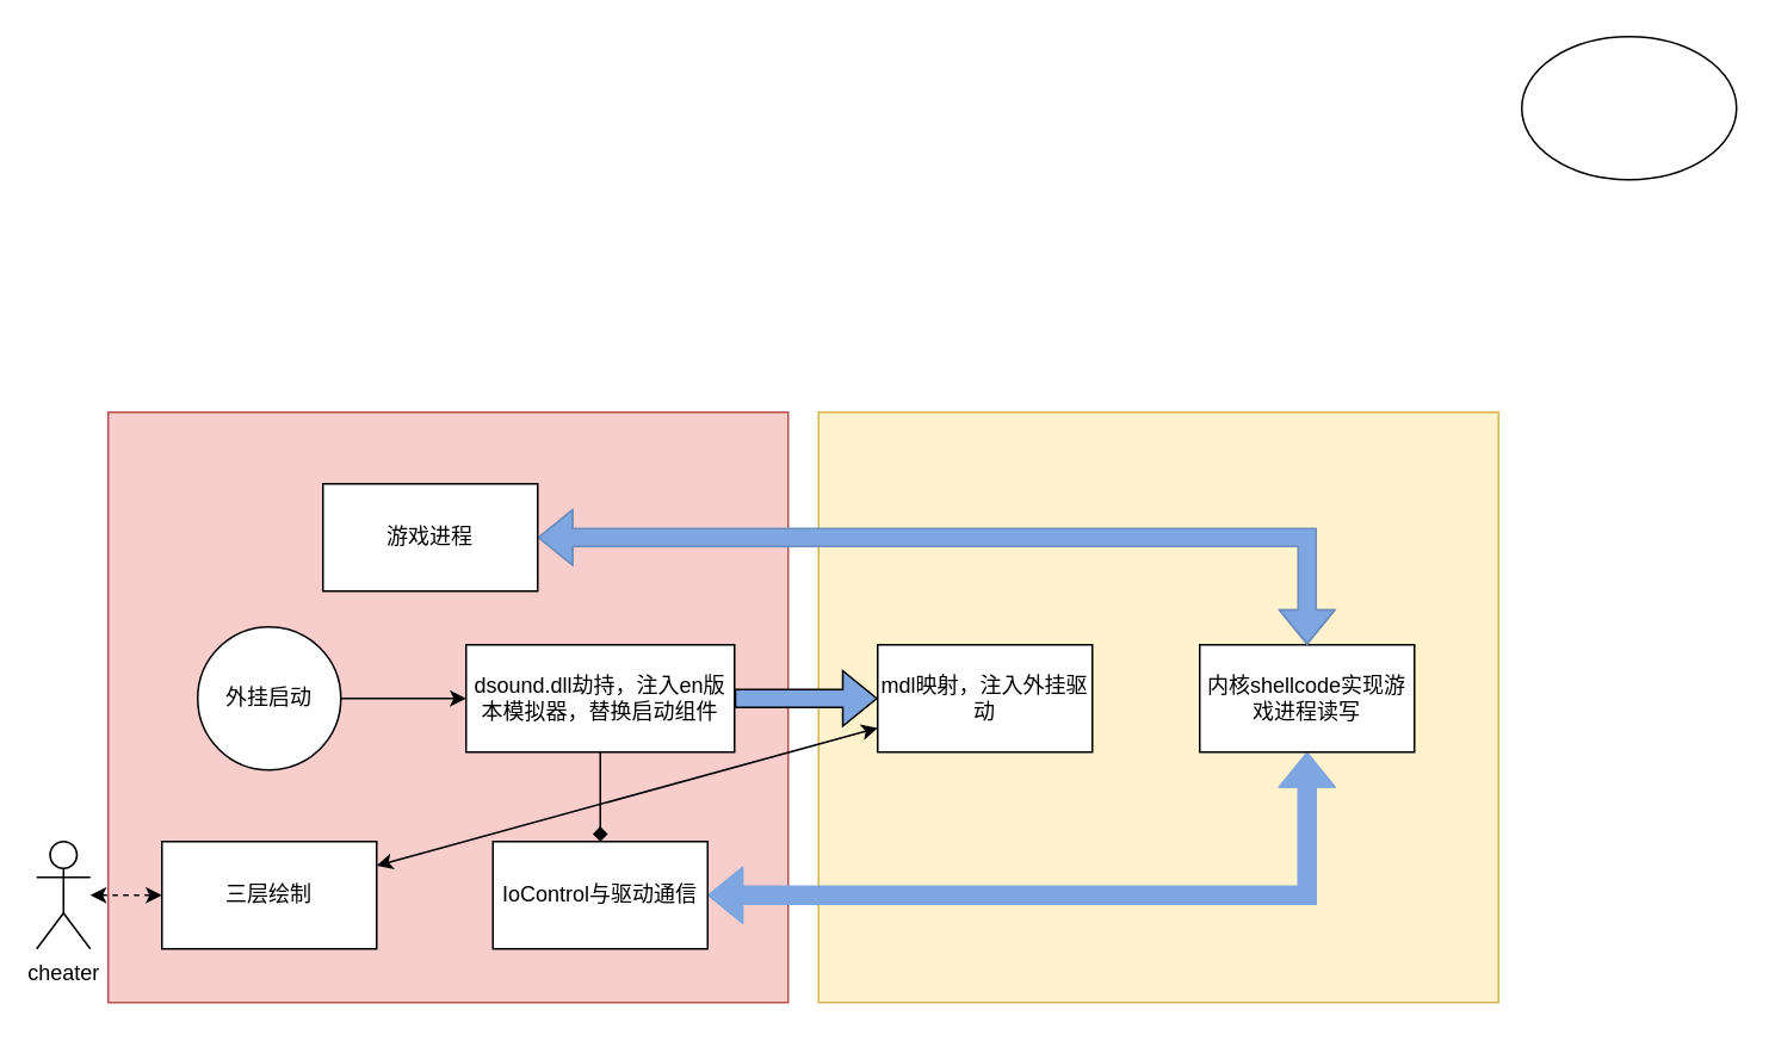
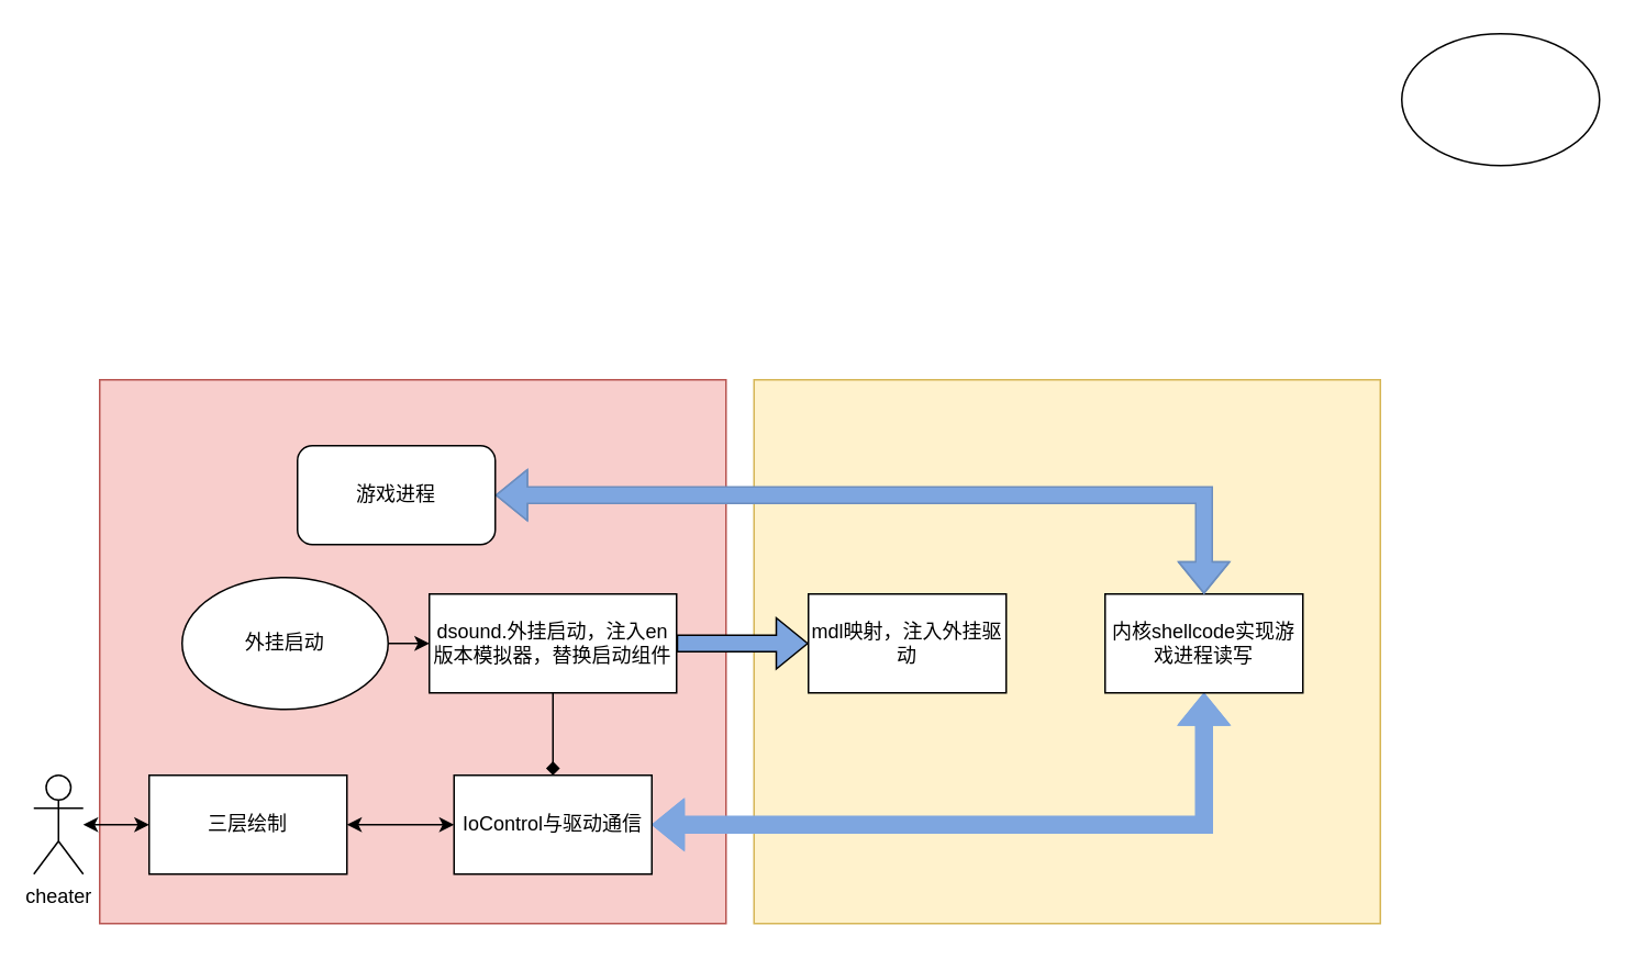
  <mxCell id="0" />
  <mxCell id="1" parent="0" />
  <mxCell id="2" value="" style="rounded=0;whiteSpace=wrap;html=1;fillColor=#fff2cc;strokeColor=#d6b656;" vertex="1" parent="1"><mxGeometry x="457" y="230" width="380" height="330" as="geometry" /></mxCell>
  <mxCell id="3" value="" style="rounded=0;whiteSpace=wrap;html=1;fillColor=#f8cecc;strokeColor=#b85450;" vertex="1" parent="1"><mxGeometry x="60" y="230" width="380" height="330" as="geometry" /></mxCell>
  <mxCell id="4" value="" style="edgeStyle=orthogonalEdgeStyle;rounded=0;orthogonalLoop=1;jettySize=auto;html=1;" edge="1" parent="1" source="5" target="8"><mxGeometry relative="1" as="geometry" /></mxCell>
- <mxCell id="5" value="外挂启动" style="ellipse;whiteSpace=wrap;html=1;aspect=fixed;" vertex="1" parent="1"><mxGeometry x="110" y="350" width="80" height="80" as="geometry" /></mxCell>
+ <mxCell id="5" value="外挂启动" style="ellipse;whiteSpace=wrap;html=1;aspect=fixed;" vertex="1" parent="1"><mxGeometry x="110" y="350" width="125" height="80" as="geometry" /></mxCell>
  <mxCell id="6" value="" style="edgeStyle=orthogonalEdgeStyle;rounded=0;orthogonalLoop=1;jettySize=auto;html=1;shape=flexArrow;fillColor=#7EA6E0;" edge="1" parent="1" source="8" target="9"><mxGeometry relative="1" as="geometry" /></mxCell>
  <mxCell id="7" value="" style="edgeStyle=orthogonalEdgeStyle;rounded=0;orthogonalLoop=1;jettySize=auto;html=1;endArrow=diamond;" edge="1" parent="1" source="8" target="12"><mxGeometry relative="1" as="geometry" /></mxCell>
- <mxCell id="8" value="dsound.dll劫持，注入en版本模拟器，替换启动组件" style="whiteSpace=wrap;html=1;" vertex="1" parent="1"><mxGeometry x="260" y="360" width="150" height="60" as="geometry" /></mxCell>
+ <mxCell id="8" value="dsound.外挂启动，注入en版本模拟器，替换启动组件" style="whiteSpace=wrap;html=1;" vertex="1" parent="1"><mxGeometry x="260" y="360" width="150" height="60" as="geometry" /></mxCell>
  <mxCell id="9" value="mdl映射，注入外挂驱动" style="whiteSpace=wrap;html=1;" vertex="1" parent="1"><mxGeometry x="490" y="360" width="120" height="60" as="geometry" /></mxCell>
  <mxCell id="10" style="edgeStyle=orthogonalEdgeStyle;rounded=0;orthogonalLoop=1;jettySize=auto;html=1;exitX=0.5;exitY=1;exitDx=0;exitDy=0;entryX=1;entryY=0.5;entryDx=0;entryDy=0;startArrow=classic;startFill=1;shape=flexArrow;strokeColor=#7EA6E0;fillColor=#7EA6E0;" edge="1" parent="1" source="11" target="12"><mxGeometry relative="1" as="geometry" /></mxCell>
  <mxCell id="11" value="内核shellcode实现游戏进程读写" style="whiteSpace=wrap;html=1;" vertex="1" parent="1"><mxGeometry x="670" y="360" width="120" height="60" as="geometry" /></mxCell>
  <mxCell id="12" value="IoControl与驱动通信" style="whiteSpace=wrap;html=1;" vertex="1" parent="1"><mxGeometry x="275" y="470" width="120" height="60" as="geometry" /></mxCell>
- <mxCell id="13" value="" style="rounded=0;orthogonalLoop=1;jettySize=auto;html=1;startArrow=classic;startFill=1;" edge="1" parent="1" source="14" target="9"><mxGeometry relative="1" as="geometry" /></mxCell>
+ <mxCell id="13" value="" style="rounded=0;orthogonalLoop=1;jettySize=auto;html=1;startArrow=classic;startFill=1;" edge="1" parent="1" source="14" target="12"><mxGeometry relative="1" as="geometry" /></mxCell>
  <mxCell id="14" value="三层绘制" style="rounded=0;whiteSpace=wrap;html=1;" vertex="1" parent="1"><mxGeometry x="90" y="470" width="120" height="60" as="geometry" /></mxCell>
  <mxCell id="15" style="edgeStyle=orthogonalEdgeStyle;rounded=0;orthogonalLoop=1;jettySize=auto;html=1;exitX=1;exitY=0.5;exitDx=0;exitDy=0;entryX=0.5;entryY=0;entryDx=0;entryDy=0;startArrow=classic;startFill=1;fillColor=#7EA6E0;strokeColor=#6c8ebf;shape=flexArrow;" edge="1" parent="1" source="16" target="11"><mxGeometry relative="1" as="geometry" /></mxCell>
- <mxCell id="16" value="游戏进程" style="rounded=0;whiteSpace=wrap;html=1;" vertex="1" parent="1"><mxGeometry x="180" y="270" width="120" height="60" as="geometry" /></mxCell>
+ <mxCell id="16" value="游戏进程" style="whiteSpace=wrap;html=1;rounded=1;" vertex="1" parent="1"><mxGeometry x="180" y="270" width="120" height="60" as="geometry" /></mxCell>
  <mxCell id="17" value="cheater" style="shape=umlActor;verticalLabelPosition=bottom;verticalAlign=top;html=1;outlineConnect=0;" vertex="1" parent="1"><mxGeometry x="20" y="470" width="30" height="60" as="geometry" /></mxCell>
  <mxCell id="18" value="" style="ellipse;whiteSpace=wrap;html=1;" vertex="1" parent="1"><mxGeometry x="850" y="20" width="120" height="80" as="geometry" /></mxCell>
- <mxCell id="19" value="" style="endArrow=classic;startArrow=classic;html=1;rounded=0;entryX=0;entryY=0.5;entryDx=0;entryDy=0;dashed=1;" edge="1" parent="1" source="17" target="14"><mxGeometry width="50" height="50" relative="1" as="geometry"><mxPoint x="40" y="550" as="sourcePoint" /><mxPoint x="90" y="500" as="targetPoint" /></mxGeometry></mxCell>
+ <mxCell id="19" value="" style="endArrow=classic;startArrow=classic;html=1;rounded=0;entryX=0;entryY=0.5;entryDx=0;entryDy=0;" edge="1" parent="1" source="17" target="14"><mxGeometry width="50" height="50" relative="1" as="geometry"><mxPoint x="40" y="550" as="sourcePoint" /><mxPoint x="90" y="500" as="targetPoint" /></mxGeometry></mxCell>
